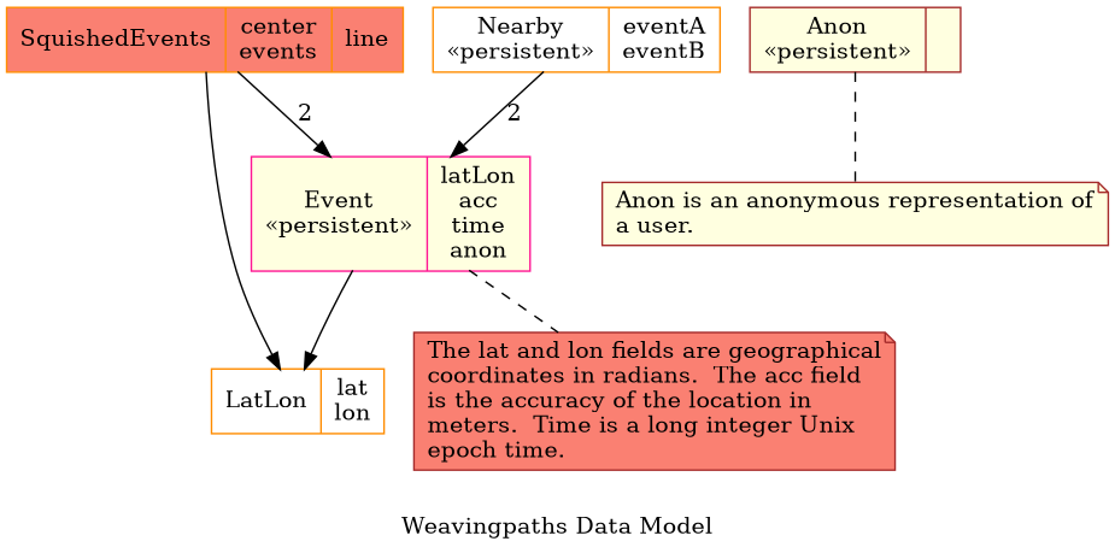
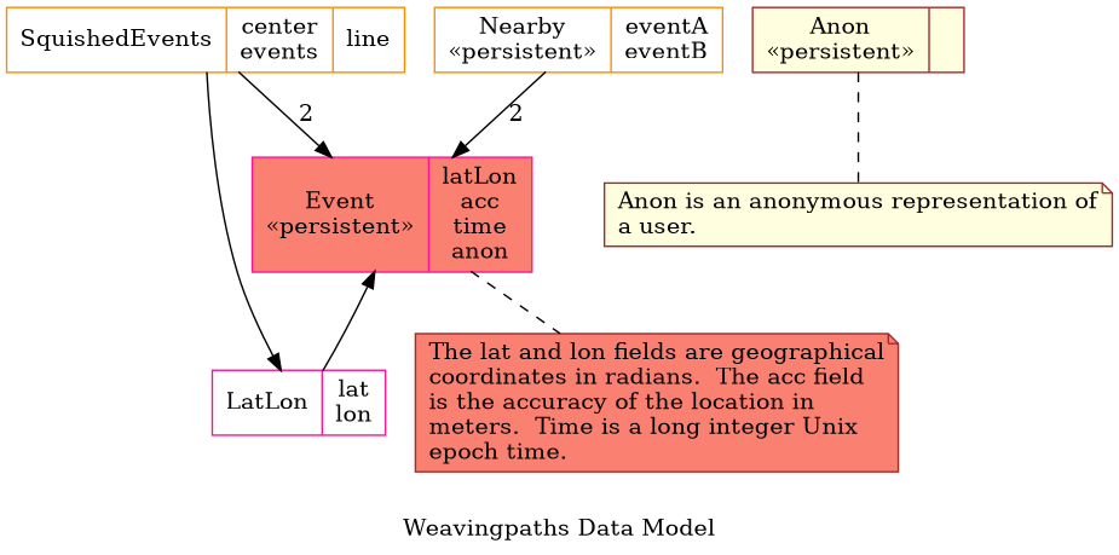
  digraph {
    label="Weavingpaths Data Model"
    rankdir=TB
    node [color=brown fillcolor=salmon shape=record style=filled]
-   n1 [color=deeppink fillcolor=lightyellow label="Event\n«persistent»|latLon\nacc\ntime\nanon"]
-   n2 [color=darkorange fillcolor=white label="LatLon|lat\nlon"]
+   n1 [color=deeppink label="Event\n«persistent»|latLon\nacc\ntime\nanon"]
+   n2 [color=deeppink fillcolor=white label="LatLon|lat\nlon"]
    n3 [label="The lat and lon fields are geographical\lcoordinates in radians.  The acc field\lis the accuracy of the location in\lmeters.  Time is a long integer Unix\lepoch time.\l" shape=note]
    n4 [fillcolor=lightyellow label="Anon\n«persistent»|"]
    n5 [fillcolor=lightyellow label="Anon is an anonymous representation of\la user.\l" shape=note]
    n6 [color=darkorange fillcolor=white label="Nearby\n«persistent»|eventA\neventB"]
-   n7 [color=darkorange label="SquishedEvents|center\nevents|line"]
-   n1 -> n2
+   n7 [color=darkorange fillcolor=white label="SquishedEvents|center\nevents|line"]
+   n2 -> n1
    n1 -> n3 [arrowhead=none style=dashed]
    n4 -> n5 [arrowhead=none style=dashed]
    n6 -> n1 [label=2]
    n7 -> n1 [label=2]
    n7 -> n2
  }
